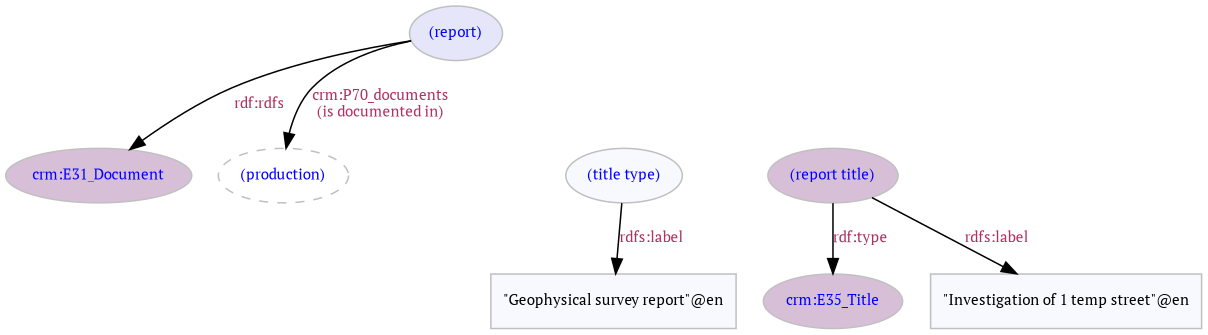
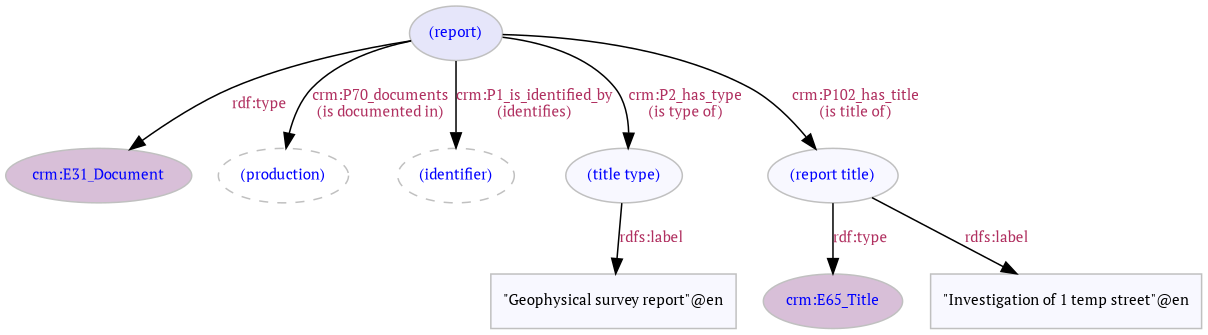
  digraph {
    fontname="PT Serif"
    node [color=gray fillcolor=ghostwhite fontcolor=blue fontname="PT Serif" fontsize=10 style=filled]
    edge [color=black fontcolor=maroon fontname="PT Serif" fontsize=10]
    "crm:E31_Document" [fillcolor=thistle]
-   "crm:E35_Title" [fillcolor=thistle]
+   "crm:E35_Title" [fillcolor=thistle label="crm:E65_Title"]
    n3 [label="(production)" style=dashed]
    "(report)" [fillcolor=lavender]
+   "(identifier)" [style=dashed]
    n6 [label="(title type)"]
-   "(report title)" [fillcolor=thistle]
+   "(report title)"
    "\"Geophysical survey report\"@en" [fontcolor=black shape=box]
    "\"Investigation of 1 temp street\"@en" [fontcolor=black shape=box]
-   "(report)" -> "crm:E31_Document" [label="rdf:rdfs"]
+   "(report)" -> "crm:E31_Document" [label="rdf:type"]
    "(report)" -> n3 [label="crm:P70_documents\n(is documented in)"]
+   "(report)" -> "(identifier)" [label="crm:P1_is_identified_by\n(identifies)"]
+   "(report)" -> n6 [label="crm:P2_has_type\n(is type of)"]
+   "(report)" -> "(report title)" [label="crm:P102_has_title\n(is title of)"]
    n6 -> "\"Geophysical survey report\"@en" [label="rdfs:label"]
    "(report title)" -> "crm:E35_Title" [label="rdf:type"]
    "(report title)" -> "\"Investigation of 1 temp street\"@en" [label="rdfs:label"]
  }
